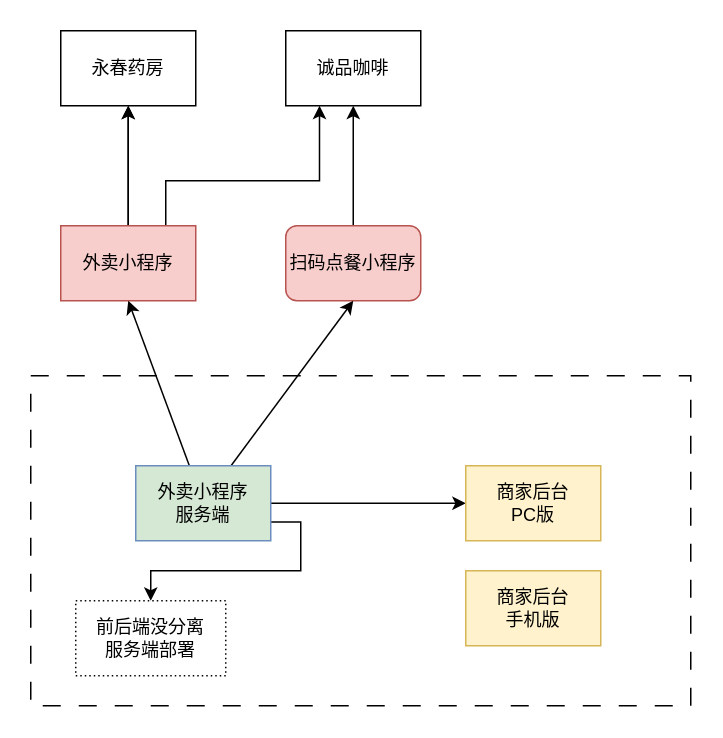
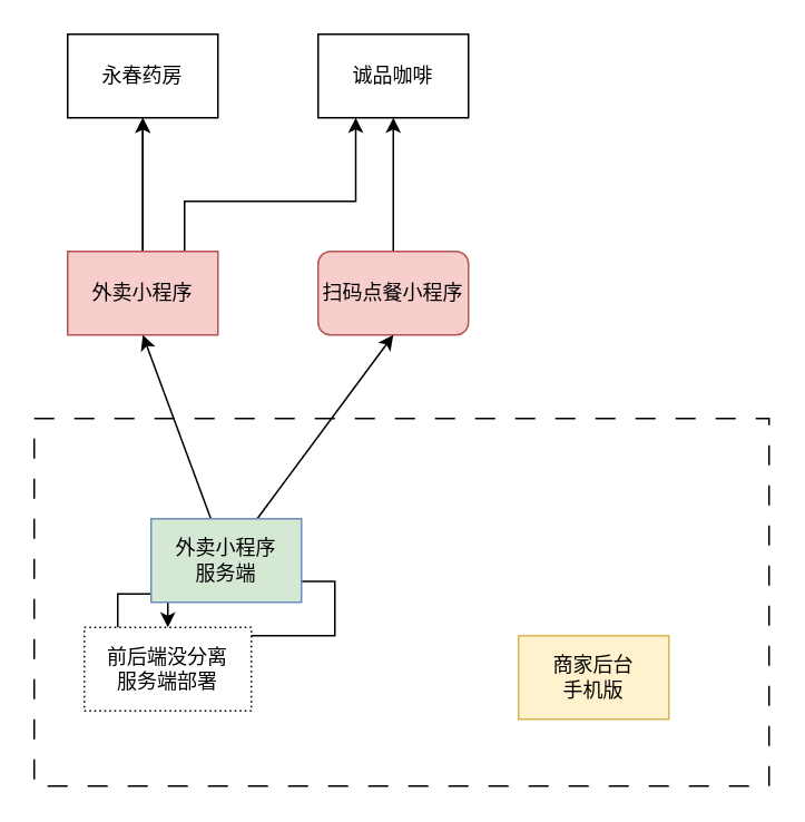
  <mxCell id="0" />
  <mxCell id="1" parent="0" />
  <mxCell id="2" value="" style="rounded=0;whiteSpace=wrap;html=1;fillColor=none;dashed=1;dashPattern=12 12;" vertex="1" parent="1"><mxGeometry x="20" y="250" width="440" height="220" as="geometry" /></mxCell>
  <mxCell id="3" style="edgeStyle=orthogonalEdgeStyle;rounded=0;orthogonalLoop=1;jettySize=auto;html=1;entryX=0.5;entryY=1;entryDx=0;entryDy=0;" edge="1" parent="1" source="6" target="16"><mxGeometry relative="1" as="geometry" /></mxCell>
  <mxCell id="4" value="" style="edgeStyle=orthogonalEdgeStyle;rounded=0;orthogonalLoop=1;jettySize=auto;html=1;" edge="1" parent="1" source="6" target="16"><mxGeometry relative="1" as="geometry" /></mxCell>
  <mxCell id="5" style="edgeStyle=orthogonalEdgeStyle;rounded=0;orthogonalLoop=1;jettySize=auto;html=1;entryX=0.25;entryY=1;entryDx=0;entryDy=0;" edge="1" parent="1" source="6" target="17"><mxGeometry relative="1" as="geometry"><Array as="points"><mxPoint x="110" y="120" /><mxPoint x="213" y="120" /></Array></mxGeometry></mxCell>
  <mxCell id="6" value="外卖小程序" style="rounded=0;whiteSpace=wrap;html=1;fillColor=#f8cecc;strokeColor=#b85450;" vertex="1" parent="1"><mxGeometry x="40" y="150" width="90" height="50" as="geometry" /></mxCell>
  <mxCell id="7" style="edgeStyle=orthogonalEdgeStyle;rounded=0;orthogonalLoop=1;jettySize=auto;html=1;entryX=0.5;entryY=1;entryDx=0;entryDy=0;" edge="1" parent="1" source="8" target="17"><mxGeometry relative="1" as="geometry" /></mxCell>
  <mxCell id="8" value="扫码点餐小程序" style="whiteSpace=wrap;html=1;fillColor=#f8cecc;strokeColor=#b85450;rounded=1;" vertex="1" parent="1"><mxGeometry x="190" y="150" width="90" height="50" as="geometry" /></mxCell>
  <mxCell id="9" style="rounded=0;orthogonalLoop=1;jettySize=auto;html=1;entryX=0.5;entryY=1;entryDx=0;entryDy=0;" edge="1" parent="1" source="13" target="6"><mxGeometry relative="1" as="geometry" /></mxCell>
  <mxCell id="10" style="rounded=0;orthogonalLoop=1;jettySize=auto;html=1;entryX=0.5;entryY=1;entryDx=0;entryDy=0;" edge="1" parent="1" source="13" target="8"><mxGeometry relative="1" as="geometry" /></mxCell>
- <mxCell id="11" style="rounded=0;orthogonalLoop=1;jettySize=auto;html=1;entryX=0;entryY=0.5;entryDx=0;entryDy=0;" edge="1" parent="1" source="13" target="14"><mxGeometry relative="1" as="geometry" /></mxCell>
  <mxCell id="12" style="rounded=0;orthogonalLoop=1;jettySize=auto;html=1;edgeStyle=orthogonalEdgeStyle;exitX=1;exitY=0.75;exitDx=0;exitDy=0;" edge="1" parent="1" source="13" target="18"><mxGeometry relative="1" as="geometry" /></mxCell>
  <mxCell id="13" value="外卖小程序&lt;br&gt;服务端" style="rounded=0;whiteSpace=wrap;html=1;fillColor=#d5e8d4;strokeColor=#6c8ebf;" vertex="1" parent="1"><mxGeometry x="90" y="310" width="90" height="50" as="geometry" /></mxCell>
- <mxCell id="14" value="商家后台&lt;br&gt;PC版" style="rounded=0;whiteSpace=wrap;html=1;fillColor=#fff2cc;strokeColor=#d6b656;" vertex="1" parent="1"><mxGeometry x="310" y="310" width="90" height="50" as="geometry" /></mxCell>
  <mxCell id="15" value="商家后台&lt;br&gt;手机版" style="rounded=0;whiteSpace=wrap;html=1;fillColor=#fff2cc;strokeColor=#d6b656;" vertex="1" parent="1"><mxGeometry x="310" y="380" width="90" height="50" as="geometry" /></mxCell>
  <mxCell id="16" value="永春药房" style="rounded=0;whiteSpace=wrap;html=1;" vertex="1" parent="1"><mxGeometry x="40" y="20" width="90" height="50" as="geometry" /></mxCell>
  <mxCell id="17" value="诚品咖啡" style="rounded=0;whiteSpace=wrap;html=1;" vertex="1" parent="1"><mxGeometry x="190" y="20" width="90" height="50" as="geometry" /></mxCell>
- <mxCell id="18" value="前后端没分离&lt;br&gt;服务端部署" style="rounded=0;whiteSpace=wrap;html=1;dashed=1;dashPattern=1 2;" vertex="1" parent="1"><mxGeometry x="50" y="400" width="100" height="50" as="geometry" /></mxCell>
+ <mxCell id="18" value="前后端没分离&lt;br&gt;服务端部署" style="rounded=0;whiteSpace=wrap;html=1;dashed=1;dashPattern=1 2;" vertex="1" parent="1"><mxGeometry x="50" y="375" width="100" height="50" as="geometry" /></mxCell>
